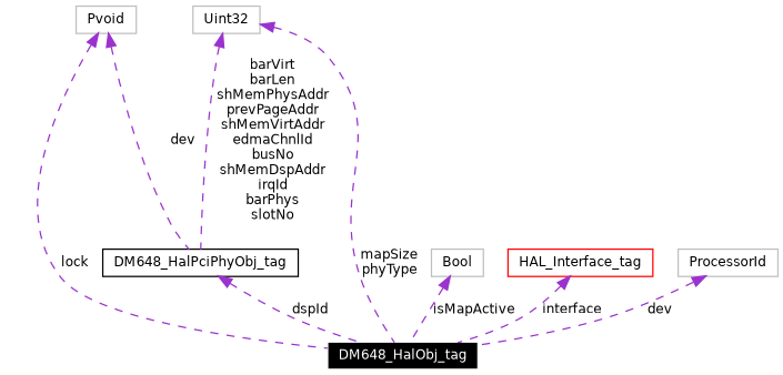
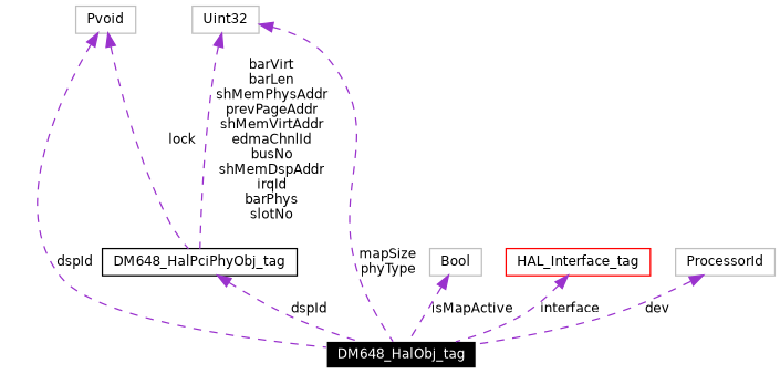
  digraph {
    node [color=grey75 fillcolor=white fontname=Helvetica fontsize=10 shape=record style=filled]
    edge [color=darkorchid3 dir=back fontname=Helvetica fontsize=10 labelfontname=Helvetica labelfontsize=10 style=dashed]
    n1 [color=white fillcolor=black fontcolor=white height=0.2 label=DM648_HalObj_tag width=0.4]
    n2 [height=0.2 label=Pvoid width=0.4]
    n3 [color=black height=0.2 label=DM648_HalPciPhyObj_tag width=0.4]
    n4 [height=0.2 label=Uint32 width=0.4]
    n5 [height=0.2 label=Bool width=0.4]
    n6 [color=red height=0.2 label=HAL_Interface_tag width=0.4]
    n7 [height=0.2 label=ProcessorId width=0.4]
-   n2 -> n1 [label=lock]
-   n2 -> n3 [label=dev]
+   n2 -> n1 [label=dspId]
+   n2 -> n3 [label=lock]
    n3 -> n1 [label=dspId]
    n4 -> n1 [label="mapSize\nphyType"]
    n4 -> n3 [label="barVirt\nbarLen\nshMemPhysAddr\nprevPageAddr\nshMemVirtAddr\nedmaChnlId\nbusNo\nshMemDspAddr\nirqId\nbarPhys\nslotNo"]
    n5 -> n1 [label=isMapActive]
    n6 -> n1 [label=interface]
    n7 -> n1 [label=dev]
  }
